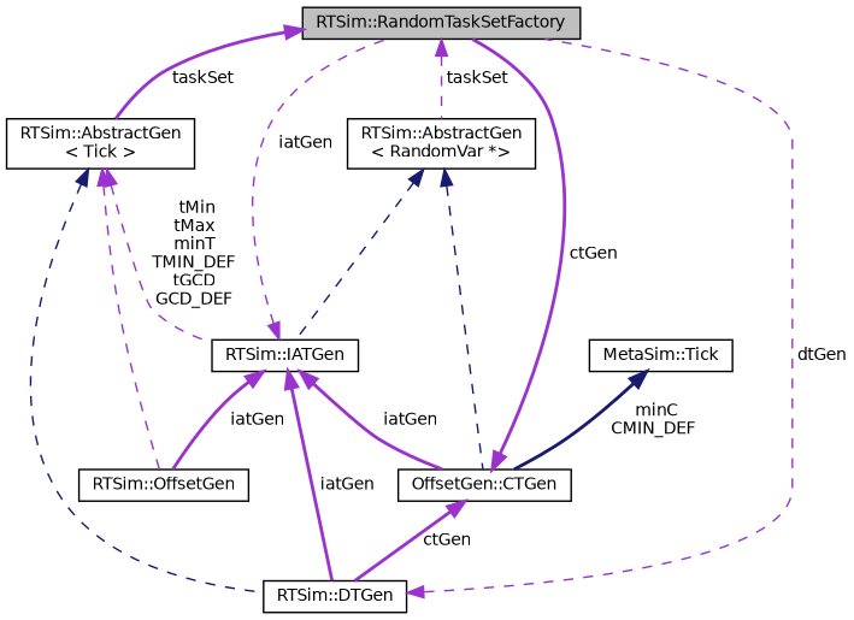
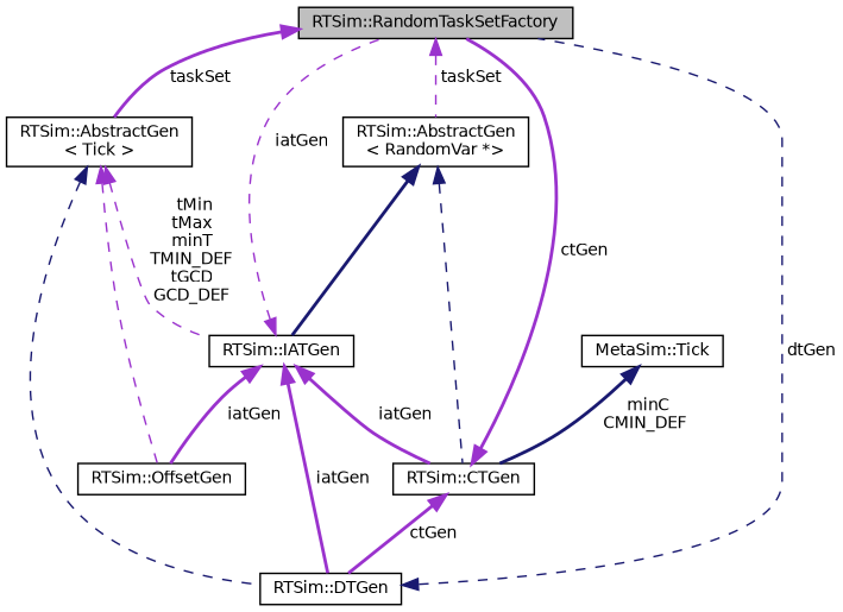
  digraph {
    node [color=black fillcolor=white fontname=Helvetica fontsize=10 shape=record style=filled]
    edge [color=darkorchid3 dir=back fontname=Helvetica fontsize=10 labelfontname=Helvetica labelfontsize=10 style=dashed]
    n1 [fillcolor=grey75 fontcolor=black height=0.2 label="RTSim::RandomTaskSetFactory" width=0.4]
    n2 [height=0.2 label="RTSim::AbstractGen\l\< Tick \>" width=0.4]
    n3 [height=0.2 label="RTSim::AbstractGen\l\< RandomVar *\>" width=0.4]
    n4 [height=0.2 label="RTSim::OffsetGen" width=0.4]
    n5 [height=0.2 label="RTSim::DTGen" width=0.4]
    n6 [height=0.2 label="RTSim::IATGen" width=0.4]
-   n7 [height=0.2 label="OffsetGen::CTGen" width=0.4]
+   n7 [height=0.2 label="RTSim::CTGen" width=0.4]
    n8 [height=0.2 label="MetaSim::Tick" width=0.4]
    n1 -> n2 [label=" taskSet" style=bold]
    n1 -> n3 [label=" taskSet"]
    n2 -> n4
    n2 -> n5 [color=midnightblue]
    n2 -> n6 [label=" tMin\ntMax\nminT\nTMIN_DEF\ntGCD\nGCD_DEF"]
-   n3 -> n6 [color=midnightblue]
+   n3 -> n6 [color=midnightblue style=bold]
    n3 -> n7 [color=midnightblue]
-   n5 -> n1 [label=" dtGen"]
+   n5 -> n1 [color=midnightblue label=" dtGen"]
    n6 -> n1 [label=" iatGen"]
    n6 -> n4 [label=" iatGen" style=bold]
    n6 -> n5 [label=" iatGen" style=bold]
    n6 -> n7 [label=" iatGen" style=bold]
    n7 -> n1 [label=" ctGen" style=bold]
    n7 -> n5 [label=" ctGen" style=bold]
    n8 -> n7 [color=midnightblue label=" minC\nCMIN_DEF" style=bold]
  }
